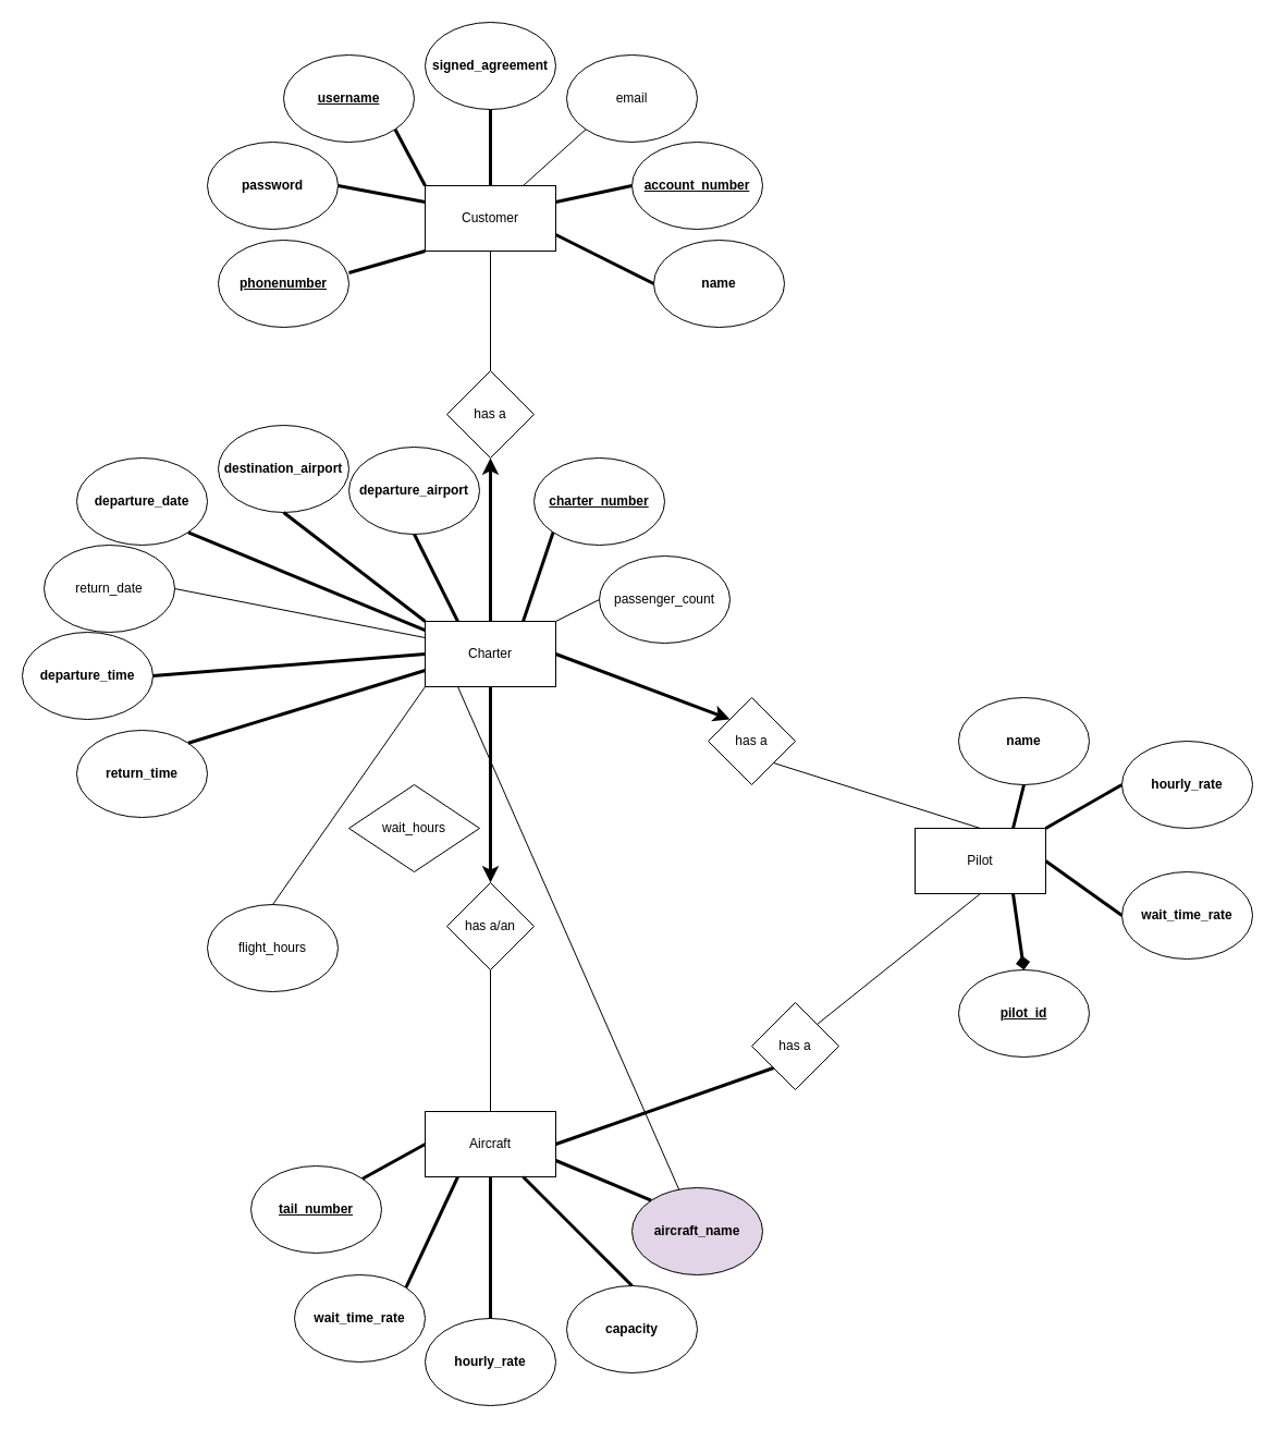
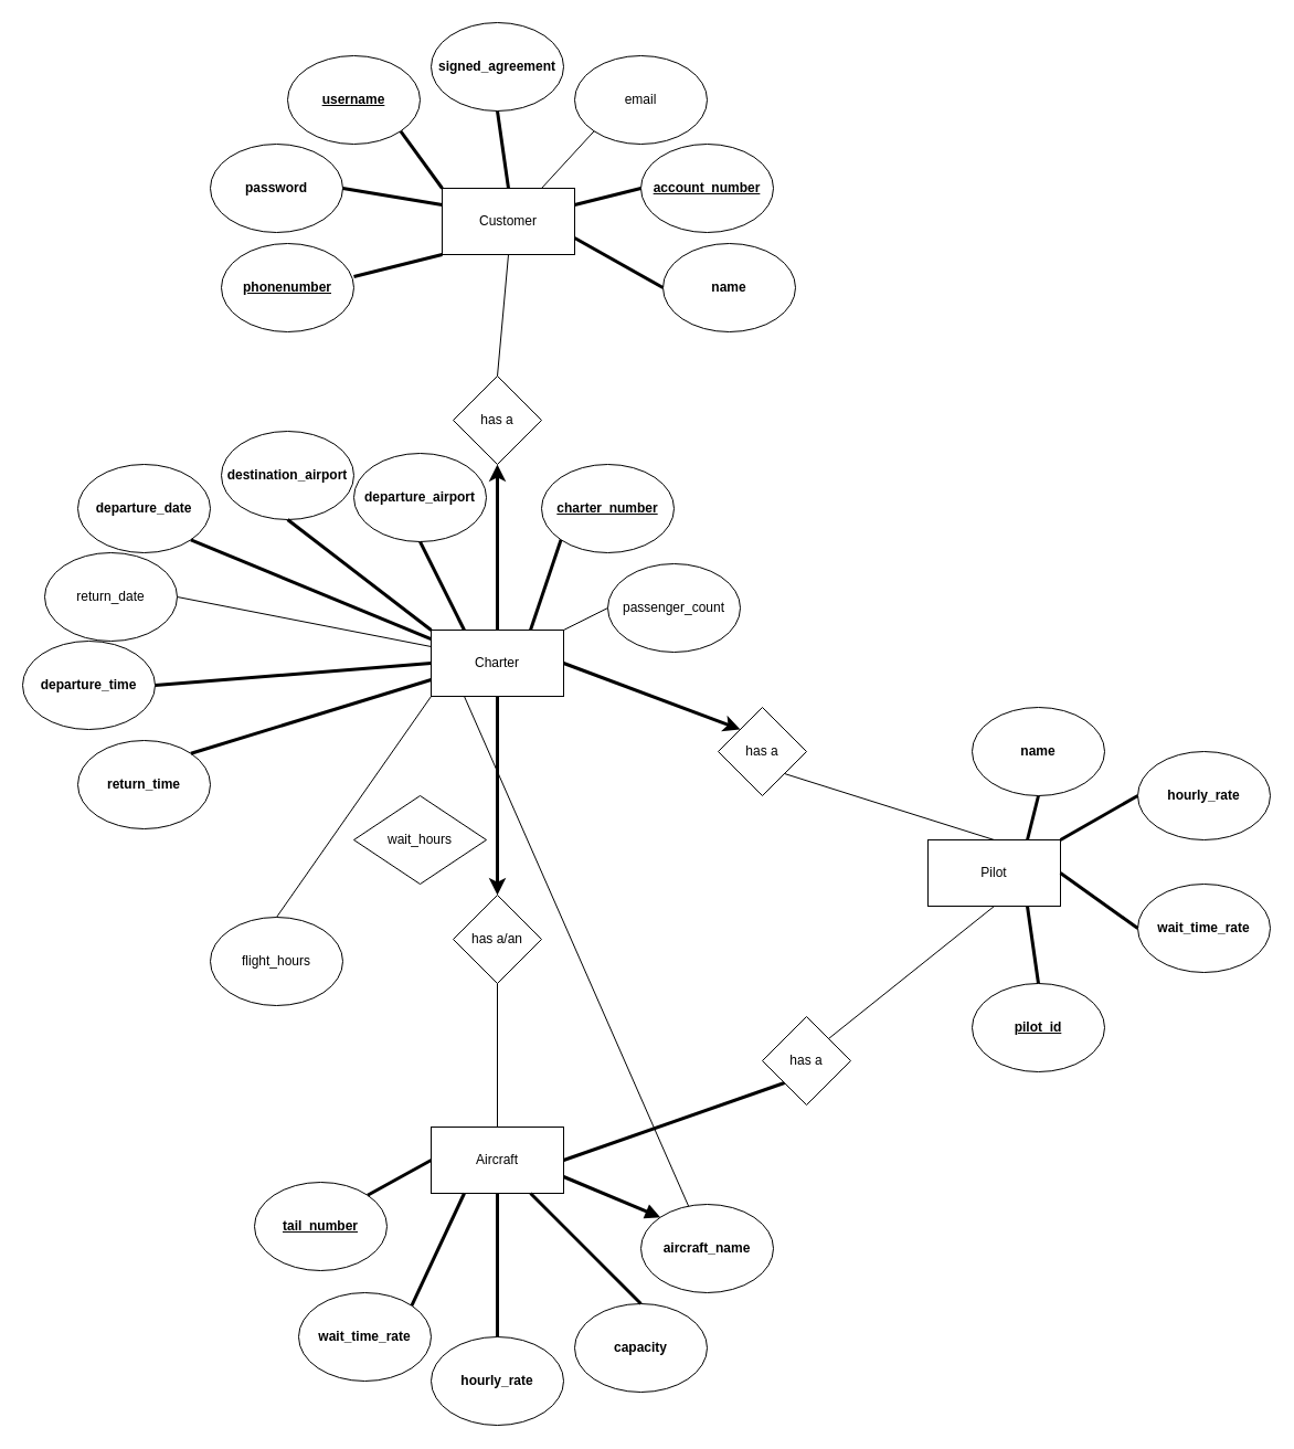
  <mxCell id="0" />
  <mxCell id="1" parent="0" />
  <mxCell id="2" value="Charter" style="rounded=0;whiteSpace=wrap;html=1;" parent="1" vertex="1"><mxGeometry x="390" y="570" width="120" height="60" as="geometry" /></mxCell>
- <mxCell id="3" value="Customer" style="rounded=0;whiteSpace=wrap;html=1;" parent="1" vertex="1"><mxGeometry x="390" y="170" width="120" height="60" as="geometry" /></mxCell>
+ <mxCell id="3" value="Customer" style="rounded=0;whiteSpace=wrap;html=1;" parent="1" vertex="1"><mxGeometry x="400" y="170" width="120" height="60" as="geometry" /></mxCell>
  <mxCell id="4" value="Aircraft" style="rounded=0;whiteSpace=wrap;html=1;" parent="1" vertex="1"><mxGeometry x="390" y="1020" width="120" height="60" as="geometry" /></mxCell>
  <mxCell id="5" value="Pilot" style="rounded=0;whiteSpace=wrap;html=1;" parent="1" vertex="1"><mxGeometry x="840" y="760" width="120" height="60" as="geometry" /></mxCell>
  <mxCell id="6" value="has a" style="rhombus;whiteSpace=wrap;html=1;" vertex="1" parent="1"><mxGeometry x="410" y="340" width="80" height="80" as="geometry" /></mxCell>
  <mxCell id="7" value="has a" style="rhombus;whiteSpace=wrap;html=1;" vertex="1" parent="1"><mxGeometry x="650" y="640" width="80" height="80" as="geometry" /></mxCell>
  <mxCell id="8" value="has a/an" style="rhombus;whiteSpace=wrap;html=1;" vertex="1" parent="1"><mxGeometry x="410" y="810" width="80" height="80" as="geometry" /></mxCell>
  <mxCell id="9" value="has a" style="rhombus;whiteSpace=wrap;html=1;" vertex="1" parent="1"><mxGeometry x="690" y="920" width="80" height="80" as="geometry" /></mxCell>
  <mxCell id="10" value="&lt;b&gt;&lt;u&gt;phonenumber&lt;/u&gt;&lt;/b&gt;" style="ellipse;whiteSpace=wrap;html=1;" vertex="1" parent="1"><mxGeometry x="200" y="220" width="120" height="80" as="geometry" /></mxCell>
  <mxCell id="11" value="&lt;b&gt;name&lt;/b&gt;" style="ellipse;whiteSpace=wrap;html=1;" vertex="1" parent="1"><mxGeometry x="600" y="220" width="120" height="80" as="geometry" /></mxCell>
  <mxCell id="12" value="email" style="ellipse;whiteSpace=wrap;html=1;" vertex="1" parent="1"><mxGeometry x="520" y="50" width="120" height="80" as="geometry" /></mxCell>
  <mxCell id="13" value="&lt;b&gt;&lt;u&gt;username&lt;/u&gt;&lt;/b&gt;" style="ellipse;whiteSpace=wrap;html=1;" vertex="1" parent="1"><mxGeometry x="260" y="50" width="120" height="80" as="geometry" /></mxCell>
  <mxCell id="14" value="&lt;b&gt;password&lt;/b&gt;" style="ellipse;whiteSpace=wrap;html=1;" vertex="1" parent="1"><mxGeometry x="190" y="130" width="120" height="80" as="geometry" /></mxCell>
  <mxCell id="15" value="&lt;b&gt;signed_agreement&lt;/b&gt;" style="ellipse;whiteSpace=wrap;html=1;" vertex="1" parent="1"><mxGeometry x="390" y="20" width="120" height="80" as="geometry" /></mxCell>
  <mxCell id="16" value="&lt;b&gt;&lt;u&gt;account_number&lt;/u&gt;&lt;/b&gt;" style="ellipse;whiteSpace=wrap;html=1;" vertex="1" parent="1"><mxGeometry x="580" y="130" width="120" height="80" as="geometry" /></mxCell>
  <mxCell id="17" value="" style="endArrow=none;html=1;entryX=0.5;entryY=1;entryDx=0;entryDy=0;exitX=0.5;exitY=0;exitDx=0;exitDy=0;" edge="1" parent="1" source="6" target="3"><mxGeometry width="50" height="50" relative="1" as="geometry"><mxPoint x="520" y="440" as="sourcePoint" /><mxPoint x="570" y="390" as="targetPoint" /></mxGeometry></mxCell>
  <mxCell id="18" value="" style="endArrow=classic;html=1;entryX=0.5;entryY=1;entryDx=0;entryDy=0;exitX=0.5;exitY=0;exitDx=0;exitDy=0;strokeWidth=3;" edge="1" parent="1" source="2" target="6"><mxGeometry width="50" height="50" relative="1" as="geometry"><mxPoint x="520" y="440" as="sourcePoint" /><mxPoint x="570" y="390" as="targetPoint" /></mxGeometry></mxCell>
  <mxCell id="19" value="flight_hours" style="ellipse;whiteSpace=wrap;html=1;" vertex="1" parent="1"><mxGeometry x="190" y="830" width="120" height="80" as="geometry" /></mxCell>
  <mxCell id="20" value="&lt;b&gt;return_time&lt;/b&gt;" style="ellipse;whiteSpace=wrap;html=1;" vertex="1" parent="1"><mxGeometry x="70" y="670" width="120" height="80" as="geometry" /></mxCell>
  <mxCell id="21" value="wait_hours" style="rhombus;whiteSpace=wrap;html=1;" vertex="1" parent="1"><mxGeometry x="320" y="720" width="120" height="80" as="geometry" /></mxCell>
  <mxCell id="22" value="passenger_count" style="ellipse;whiteSpace=wrap;html=1;" vertex="1" parent="1"><mxGeometry x="550" y="510" width="120" height="80" as="geometry" /></mxCell>
  <mxCell id="23" value="&lt;b&gt;departure_time&lt;/b&gt;" style="ellipse;whiteSpace=wrap;html=1;" vertex="1" parent="1"><mxGeometry x="20" y="580" width="120" height="80" as="geometry" /></mxCell>
  <mxCell id="24" value="return_date" style="ellipse;whiteSpace=wrap;html=1;" vertex="1" parent="1"><mxGeometry x="40" y="500" width="120" height="80" as="geometry" /></mxCell>
  <mxCell id="25" value="&lt;b&gt;&lt;u&gt;charter_number&lt;/u&gt;&lt;/b&gt;" style="ellipse;whiteSpace=wrap;html=1;" vertex="1" parent="1"><mxGeometry x="490" y="420" width="120" height="80" as="geometry" /></mxCell>
  <mxCell id="26" value="&lt;b&gt;departure_date&lt;/b&gt;" style="ellipse;whiteSpace=wrap;html=1;" vertex="1" parent="1"><mxGeometry x="70" y="420" width="120" height="80" as="geometry" /></mxCell>
  <mxCell id="27" value="&lt;b&gt;destination_airport&lt;/b&gt;" style="ellipse;whiteSpace=wrap;html=1;" vertex="1" parent="1"><mxGeometry x="200" y="390" width="120" height="80" as="geometry" /></mxCell>
  <mxCell id="28" value="&lt;b&gt;departure_airport&lt;/b&gt;" style="ellipse;whiteSpace=wrap;html=1;" vertex="1" parent="1"><mxGeometry x="320" y="410" width="120" height="80" as="geometry" /></mxCell>
  <mxCell id="29" value="" style="endArrow=classic;html=1;strokeWidth=3;entryX=0.5;entryY=0;entryDx=0;entryDy=0;exitX=0.5;exitY=1;exitDx=0;exitDy=0;" edge="1" parent="1" source="2" target="8"><mxGeometry width="50" height="50" relative="1" as="geometry"><mxPoint x="530" y="860" as="sourcePoint" /><mxPoint x="580" y="810" as="targetPoint" /></mxGeometry></mxCell>
  <mxCell id="30" value="" style="endArrow=none;html=1;strokeWidth=1;entryX=0.5;entryY=1;entryDx=0;entryDy=0;exitX=0.5;exitY=0;exitDx=0;exitDy=0;" edge="1" parent="1" source="4" target="8"><mxGeometry width="50" height="50" relative="1" as="geometry"><mxPoint x="530" y="860" as="sourcePoint" /><mxPoint x="580" y="810" as="targetPoint" /></mxGeometry></mxCell>
  <mxCell id="31" value="" style="endArrow=none;html=1;strokeWidth=3;entryX=0;entryY=1;entryDx=0;entryDy=0;exitX=1;exitY=0.5;exitDx=0;exitDy=0;" edge="1" parent="1" source="4" target="9"><mxGeometry width="50" height="50" relative="1" as="geometry"><mxPoint x="530" y="860" as="sourcePoint" /><mxPoint x="580" y="810" as="targetPoint" /></mxGeometry></mxCell>
  <mxCell id="32" value="" style="endArrow=none;html=1;strokeWidth=1;entryX=1;entryY=1;entryDx=0;entryDy=0;exitX=0.5;exitY=0;exitDx=0;exitDy=0;" edge="1" parent="1" source="5" target="7"><mxGeometry width="50" height="50" relative="1" as="geometry"><mxPoint x="530" y="780" as="sourcePoint" /><mxPoint x="580" y="730" as="targetPoint" /></mxGeometry></mxCell>
  <mxCell id="33" value="" style="endArrow=none;html=1;strokeWidth=1;entryX=0.5;entryY=1;entryDx=0;entryDy=0;exitX=1;exitY=0;exitDx=0;exitDy=0;" edge="1" parent="1" source="9" target="5"><mxGeometry width="50" height="50" relative="1" as="geometry"><mxPoint x="530" y="860" as="sourcePoint" /><mxPoint x="580" y="810" as="targetPoint" /></mxGeometry></mxCell>
  <mxCell id="34" value="" style="endArrow=classic;html=1;strokeWidth=3;entryX=0;entryY=0;entryDx=0;entryDy=0;exitX=1;exitY=0.5;exitDx=0;exitDy=0;" edge="1" parent="1" source="2" target="7"><mxGeometry width="50" height="50" relative="1" as="geometry"><mxPoint x="530" y="780" as="sourcePoint" /><mxPoint x="580" y="730" as="targetPoint" /></mxGeometry></mxCell>
  <mxCell id="35" value="&lt;b&gt;&lt;u&gt;pilot_id&lt;/u&gt;&lt;/b&gt;" style="ellipse;whiteSpace=wrap;html=1;" vertex="1" parent="1"><mxGeometry x="880" y="890" width="120" height="80" as="geometry" /></mxCell>
  <mxCell id="36" value="&lt;b&gt;wait_time_rate&lt;/b&gt;" style="ellipse;whiteSpace=wrap;html=1;" vertex="1" parent="1"><mxGeometry x="1030" y="800" width="120" height="80" as="geometry" /></mxCell>
  <mxCell id="37" value="&lt;b&gt;hourly_rate&lt;/b&gt;" style="ellipse;whiteSpace=wrap;html=1;" vertex="1" parent="1"><mxGeometry x="1030" y="680" width="120" height="80" as="geometry" /></mxCell>
  <mxCell id="38" value="&lt;b&gt;name&lt;/b&gt;" style="ellipse;whiteSpace=wrap;html=1;" vertex="1" parent="1"><mxGeometry x="880" y="640" width="120" height="80" as="geometry" /></mxCell>
  <mxCell id="39" value="&lt;b&gt;capacity&lt;/b&gt;" style="ellipse;whiteSpace=wrap;html=1;" vertex="1" parent="1"><mxGeometry x="520" y="1180" width="120" height="80" as="geometry" /></mxCell>
  <mxCell id="40" value="&lt;b&gt;hourly_rate&lt;/b&gt;" style="ellipse;whiteSpace=wrap;html=1;" vertex="1" parent="1"><mxGeometry x="390" y="1210" width="120" height="80" as="geometry" /></mxCell>
  <mxCell id="41" value="&lt;b&gt;wait_time_rate&lt;/b&gt;" style="ellipse;whiteSpace=wrap;html=1;" vertex="1" parent="1"><mxGeometry x="270" y="1170" width="120" height="80" as="geometry" /></mxCell>
  <mxCell id="42" value="&lt;b&gt;&lt;u&gt;tail_number&lt;/u&gt;&lt;/b&gt;" style="ellipse;whiteSpace=wrap;html=1;" vertex="1" parent="1"><mxGeometry x="230" y="1070" width="120" height="80" as="geometry" /></mxCell>
- <mxCell id="43" value="&lt;b&gt;aircraft_name&lt;/b&gt;" style="ellipse;whiteSpace=wrap;html=1;fillColor=#e1d5e7;" vertex="1" parent="1"><mxGeometry x="580" y="1090" width="120" height="80" as="geometry" /></mxCell>
+ <mxCell id="43" value="&lt;b&gt;aircraft_name&lt;/b&gt;" style="ellipse;whiteSpace=wrap;html=1;" vertex="1" parent="1"><mxGeometry x="580" y="1090" width="120" height="80" as="geometry" /></mxCell>
  <mxCell id="44" value="" style="endArrow=none;html=1;strokeWidth=3;entryX=0.5;entryY=1;entryDx=0;entryDy=0;exitX=0.5;exitY=0;exitDx=0;exitDy=0;" edge="1" parent="1" source="3" target="15"><mxGeometry width="50" height="50" relative="1" as="geometry"><mxPoint x="420" y="190" as="sourcePoint" /><mxPoint x="470" y="140" as="targetPoint" /></mxGeometry></mxCell>
  <mxCell id="45" value="" style="endArrow=none;html=1;strokeWidth=3;entryX=0;entryY=0.5;entryDx=0;entryDy=0;exitX=1;exitY=0.25;exitDx=0;exitDy=0;" edge="1" parent="1" source="3" target="16"><mxGeometry width="50" height="50" relative="1" as="geometry"><mxPoint x="420" y="190" as="sourcePoint" /><mxPoint x="470" y="140" as="targetPoint" /></mxGeometry></mxCell>
  <mxCell id="46" value="" style="endArrow=none;html=1;strokeWidth=3;entryX=0;entryY=0.5;entryDx=0;entryDy=0;exitX=1;exitY=0.75;exitDx=0;exitDy=0;" edge="1" parent="1" source="3" target="11"><mxGeometry width="50" height="50" relative="1" as="geometry"><mxPoint x="420" y="190" as="sourcePoint" /><mxPoint x="470" y="140" as="targetPoint" /></mxGeometry></mxCell>
  <mxCell id="47" value="" style="endArrow=none;html=1;strokeWidth=3;entryX=1;entryY=1;entryDx=0;entryDy=0;exitX=0;exitY=0;exitDx=0;exitDy=0;" edge="1" parent="1" source="3" target="13"><mxGeometry width="50" height="50" relative="1" as="geometry"><mxPoint x="420" y="190" as="sourcePoint" /><mxPoint x="470" y="140" as="targetPoint" /></mxGeometry></mxCell>
  <mxCell id="48" value="" style="endArrow=none;html=1;strokeWidth=3;entryX=1;entryY=0.5;entryDx=0;entryDy=0;exitX=0;exitY=0.25;exitDx=0;exitDy=0;" edge="1" parent="1" source="3" target="14"><mxGeometry width="50" height="50" relative="1" as="geometry"><mxPoint x="420" y="190" as="sourcePoint" /><mxPoint x="470" y="140" as="targetPoint" /></mxGeometry></mxCell>
  <mxCell id="49" value="" style="endArrow=none;html=1;strokeWidth=3;exitX=0;exitY=1;exitDx=0;exitDy=0;" edge="1" parent="1" source="3"><mxGeometry width="50" height="50" relative="1" as="geometry"><mxPoint x="420" y="190" as="sourcePoint" /><mxPoint x="320" y="250" as="targetPoint" /></mxGeometry></mxCell>
  <mxCell id="50" value="" style="endArrow=none;html=1;strokeWidth=1;entryX=0;entryY=1;entryDx=0;entryDy=0;exitX=0.75;exitY=0;exitDx=0;exitDy=0;" edge="1" parent="1" source="3" target="12"><mxGeometry width="50" height="50" relative="1" as="geometry"><mxPoint x="420" y="190" as="sourcePoint" /><mxPoint x="470" y="140" as="targetPoint" /></mxGeometry></mxCell>
  <mxCell id="51" value="" style="endArrow=none;html=1;strokeWidth=1;entryX=1;entryY=0.5;entryDx=0;entryDy=0;exitX=0;exitY=0.25;exitDx=0;exitDy=0;" edge="1" parent="1" source="2" target="24"><mxGeometry width="50" height="50" relative="1" as="geometry"><mxPoint x="420" y="610" as="sourcePoint" /><mxPoint x="470" y="560" as="targetPoint" /></mxGeometry></mxCell>
  <mxCell id="52" value="" style="endArrow=none;html=1;strokeWidth=1;entryX=0.5;entryY=0;entryDx=0;entryDy=0;" edge="1" parent="1" target="19"><mxGeometry width="50" height="50" relative="1" as="geometry"><mxPoint x="390" y="630" as="sourcePoint" /><mxPoint x="470" y="560" as="targetPoint" /></mxGeometry></mxCell>
  <mxCell id="53" value="" style="endArrow=none;html=1;strokeWidth=1;exitX=0.25;exitY=1;exitDx=0;exitDy=0;" edge="1" parent="1" source="2" target="43"><mxGeometry width="50" height="50" relative="1" as="geometry"><mxPoint x="420" y="610" as="sourcePoint" /><mxPoint x="470" y="560" as="targetPoint" /></mxGeometry></mxCell>
  <mxCell id="54" value="" style="endArrow=none;html=1;strokeWidth=1;entryX=0;entryY=0.5;entryDx=0;entryDy=0;exitX=1;exitY=0;exitDx=0;exitDy=0;" edge="1" parent="1" source="2" target="22"><mxGeometry width="50" height="50" relative="1" as="geometry"><mxPoint x="420" y="610" as="sourcePoint" /><mxPoint x="470" y="560" as="targetPoint" /></mxGeometry></mxCell>
  <mxCell id="55" value="" style="endArrow=none;html=1;strokeWidth=3;entryX=1;entryY=0;entryDx=0;entryDy=0;exitX=0;exitY=0.75;exitDx=0;exitDy=0;" edge="1" parent="1" source="2" target="20"><mxGeometry width="50" height="50" relative="1" as="geometry"><mxPoint x="330" y="610" as="sourcePoint" /><mxPoint x="380" y="560" as="targetPoint" /></mxGeometry></mxCell>
  <mxCell id="56" value="" style="endArrow=none;html=1;strokeWidth=3;entryX=1;entryY=0.5;entryDx=0;entryDy=0;exitX=0;exitY=0.5;exitDx=0;exitDy=0;" edge="1" parent="1" source="2" target="23"><mxGeometry width="50" height="50" relative="1" as="geometry"><mxPoint x="330" y="610" as="sourcePoint" /><mxPoint x="380" y="560" as="targetPoint" /></mxGeometry></mxCell>
  <mxCell id="57" value="" style="endArrow=none;html=1;strokeWidth=3;entryX=1;entryY=1;entryDx=0;entryDy=0;exitX=-0.001;exitY=0.136;exitDx=0;exitDy=0;exitPerimeter=0;" edge="1" parent="1" source="2" target="26"><mxGeometry width="50" height="50" relative="1" as="geometry"><mxPoint x="330" y="610" as="sourcePoint" /><mxPoint x="380" y="560" as="targetPoint" /></mxGeometry></mxCell>
  <mxCell id="58" value="" style="endArrow=none;html=1;strokeWidth=3;entryX=0.5;entryY=1;entryDx=0;entryDy=0;exitX=0;exitY=0;exitDx=0;exitDy=0;" edge="1" parent="1" source="2" target="27"><mxGeometry width="50" height="50" relative="1" as="geometry"><mxPoint x="330" y="610" as="sourcePoint" /><mxPoint x="380" y="560" as="targetPoint" /></mxGeometry></mxCell>
  <mxCell id="59" value="" style="endArrow=none;html=1;strokeWidth=3;entryX=0.5;entryY=1;entryDx=0;entryDy=0;exitX=0.25;exitY=0;exitDx=0;exitDy=0;" edge="1" parent="1" source="2" target="28"><mxGeometry width="50" height="50" relative="1" as="geometry"><mxPoint x="330" y="610" as="sourcePoint" /><mxPoint x="377" y="499" as="targetPoint" /></mxGeometry></mxCell>
  <mxCell id="60" value="" style="endArrow=none;html=1;strokeWidth=3;entryX=0;entryY=1;entryDx=0;entryDy=0;exitX=0.75;exitY=0;exitDx=0;exitDy=0;" edge="1" parent="1" source="2" target="25"><mxGeometry width="50" height="50" relative="1" as="geometry"><mxPoint x="330" y="610" as="sourcePoint" /><mxPoint x="380" y="560" as="targetPoint" /></mxGeometry></mxCell>
  <mxCell id="61" value="" style="endArrow=none;html=1;strokeWidth=3;entryX=0;entryY=0.5;entryDx=0;entryDy=0;exitX=1;exitY=0;exitDx=0;exitDy=0;" edge="1" parent="1" source="42" target="4"><mxGeometry width="50" height="50" relative="1" as="geometry"><mxPoint x="330" y="1110" as="sourcePoint" /><mxPoint x="380" y="1060" as="targetPoint" /></mxGeometry></mxCell>
  <mxCell id="62" value="" style="endArrow=none;html=1;strokeWidth=3;entryX=1;entryY=0;entryDx=0;entryDy=0;exitX=0.25;exitY=1;exitDx=0;exitDy=0;" edge="1" parent="1" source="4" target="41"><mxGeometry width="50" height="50" relative="1" as="geometry"><mxPoint x="330" y="1110" as="sourcePoint" /><mxPoint x="380" y="1060" as="targetPoint" /></mxGeometry></mxCell>
  <mxCell id="63" value="" style="endArrow=none;html=1;strokeWidth=3;entryX=0.5;entryY=0;entryDx=0;entryDy=0;exitX=0.5;exitY=1;exitDx=0;exitDy=0;" edge="1" parent="1" source="4" target="40"><mxGeometry width="50" height="50" relative="1" as="geometry"><mxPoint x="330" y="1110" as="sourcePoint" /><mxPoint x="380" y="1060" as="targetPoint" /></mxGeometry></mxCell>
  <mxCell id="64" value="" style="endArrow=none;html=1;strokeWidth=3;entryX=0.5;entryY=0;entryDx=0;entryDy=0;exitX=0.75;exitY=1;exitDx=0;exitDy=0;" edge="1" parent="1" source="4" target="39"><mxGeometry width="50" height="50" relative="1" as="geometry"><mxPoint x="330" y="1110" as="sourcePoint" /><mxPoint x="380" y="1060" as="targetPoint" /></mxGeometry></mxCell>
- <mxCell id="65" value="" style="endArrow=none;html=1;strokeWidth=3;entryX=0;entryY=0;entryDx=0;entryDy=0;exitX=1;exitY=0.75;exitDx=0;exitDy=0;" edge="1" parent="1" source="4" target="43"><mxGeometry width="50" height="50" relative="1" as="geometry"><mxPoint x="330" y="1110" as="sourcePoint" /><mxPoint x="380" y="1060" as="targetPoint" /></mxGeometry></mxCell>
- <mxCell id="66" value="" style="endArrow=diamond;html=1;strokeWidth=3;entryX=0.5;entryY=0;entryDx=0;entryDy=0;exitX=0.75;exitY=1;exitDx=0;exitDy=0;" edge="1" parent="1" source="5" target="35"><mxGeometry width="50" height="50" relative="1" as="geometry"><mxPoint x="940" y="780" as="sourcePoint" /><mxPoint x="990" y="730" as="targetPoint" /></mxGeometry></mxCell>
+ <mxCell id="65" value="" style="endArrow=block;html=1;strokeWidth=3;entryX=0;entryY=0;entryDx=0;entryDy=0;exitX=1;exitY=0.75;exitDx=0;exitDy=0;" edge="1" parent="1" source="4" target="43"><mxGeometry width="50" height="50" relative="1" as="geometry"><mxPoint x="330" y="1110" as="sourcePoint" /><mxPoint x="380" y="1060" as="targetPoint" /></mxGeometry></mxCell>
+ <mxCell id="66" value="" style="endArrow=none;html=1;strokeWidth=3;entryX=0.5;entryY=0;entryDx=0;entryDy=0;exitX=0.75;exitY=1;exitDx=0;exitDy=0;" edge="1" parent="1" source="5" target="35"><mxGeometry width="50" height="50" relative="1" as="geometry"><mxPoint x="940" y="780" as="sourcePoint" /><mxPoint x="990" y="730" as="targetPoint" /></mxGeometry></mxCell>
  <mxCell id="67" value="" style="endArrow=none;html=1;strokeWidth=3;entryX=0;entryY=0.5;entryDx=0;entryDy=0;exitX=1;exitY=0.5;exitDx=0;exitDy=0;" edge="1" parent="1" source="5" target="36"><mxGeometry width="50" height="50" relative="1" as="geometry"><mxPoint x="940" y="780" as="sourcePoint" /><mxPoint x="990" y="730" as="targetPoint" /></mxGeometry></mxCell>
  <mxCell id="68" value="" style="endArrow=none;html=1;strokeWidth=3;entryX=0;entryY=0.5;entryDx=0;entryDy=0;exitX=1;exitY=0;exitDx=0;exitDy=0;" edge="1" parent="1" source="5" target="37"><mxGeometry width="50" height="50" relative="1" as="geometry"><mxPoint x="990" y="760" as="sourcePoint" /><mxPoint x="990" y="730" as="targetPoint" /></mxGeometry></mxCell>
  <mxCell id="69" value="" style="endArrow=none;html=1;strokeWidth=3;entryX=0.5;entryY=1;entryDx=0;entryDy=0;exitX=0.75;exitY=0;exitDx=0;exitDy=0;" edge="1" parent="1" source="5" target="38"><mxGeometry width="50" height="50" relative="1" as="geometry"><mxPoint x="940" y="780" as="sourcePoint" /><mxPoint x="990" y="730" as="targetPoint" /></mxGeometry></mxCell>
